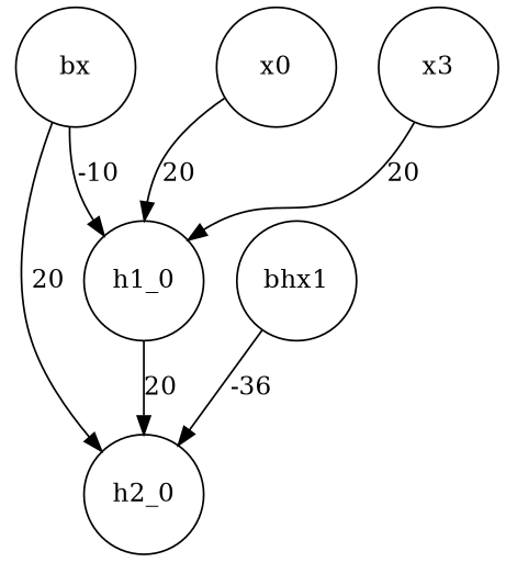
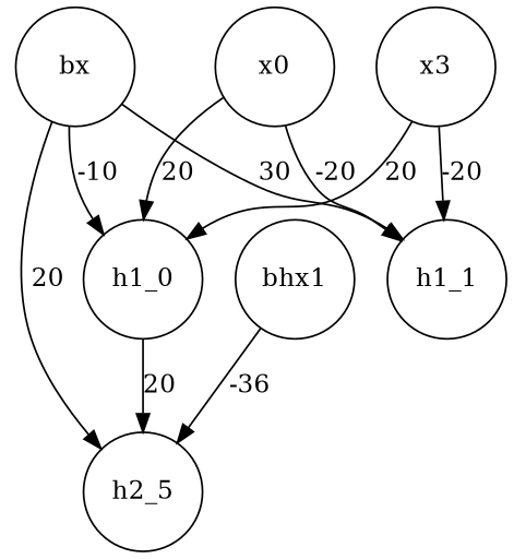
  digraph {
    node [fixedsize=true shape=circle]
    bx [width=0.9]
    h1_0 [width=0.9]
-   h2_0 [width=0.9]
+   h1_1 [width=0.9]
+   h2_0 [width=0.9 label=h2_5]
    x0 [width=0.9]
    n6 [label=x3 width=0.9]
    bhx1 [width=0.9]
    bx -> h1_0 [label=-10]
+   bx -> h1_1 [label=30]
    bx -> h2_0 [label=20]
    h1_0 -> h2_0 [label=20]
    x0 -> h1_0 [label=20]
+   x0 -> h1_1 [label=-20]
    n6 -> h1_0 [label=20]
+   n6 -> h1_1 [label=-20]
    bhx1 -> h2_0 [label=-36]
  }
